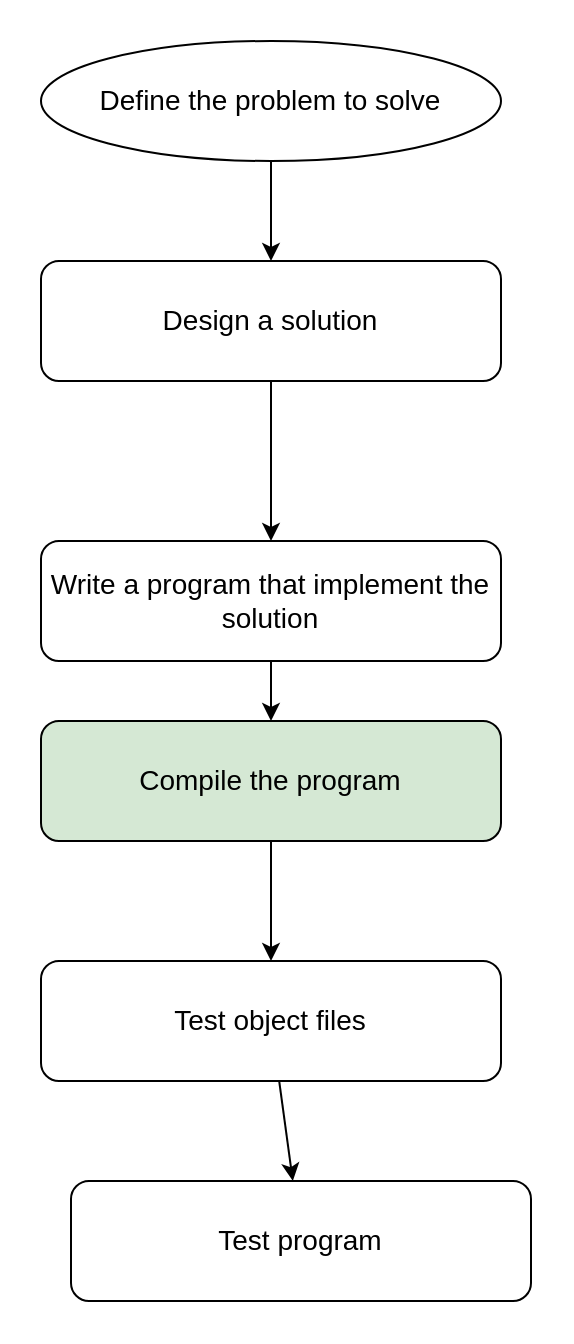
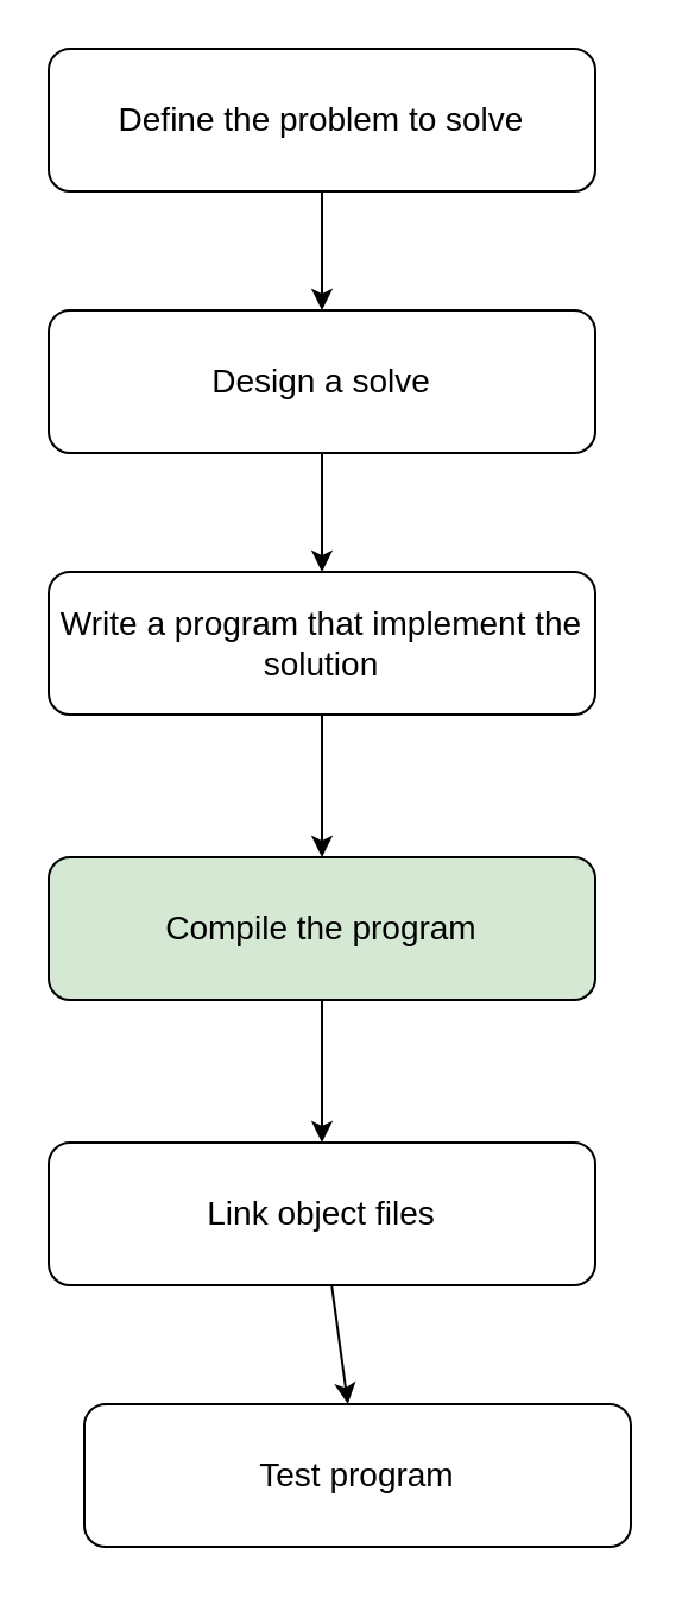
  <mxCell id="0" />
  <mxCell id="1" parent="0" />
  <mxCell id="2" value="" style="edgeStyle=none;html=1;" edge="1" parent="1" source="3" target="5"><mxGeometry relative="1" as="geometry" /></mxCell>
- <mxCell id="3" value="&lt;font style=&quot;font-size: 14px;&quot;&gt;Define the problem to solve&lt;/font&gt;" style="ellipse;whiteSpace=wrap;html=1;" vertex="1" parent="1"><mxGeometry x="20" y="20" width="230" height="60" as="geometry" /></mxCell>
+ <mxCell id="3" value="&lt;font style=&quot;font-size: 14px;&quot;&gt;Define the problem to solve&lt;/font&gt;" style="rounded=1;whiteSpace=wrap;html=1;" vertex="1" parent="1"><mxGeometry x="20" y="20" width="230" height="60" as="geometry" /></mxCell>
  <mxCell id="4" value="" style="edgeStyle=none;html=1;" edge="1" parent="1" source="5" target="7"><mxGeometry relative="1" as="geometry" /></mxCell>
- <mxCell id="5" value="&lt;font style=&quot;font-size: 14px;&quot;&gt;Design a solution&lt;/font&gt;" style="whiteSpace=wrap;html=1;rounded=1;" vertex="1" parent="1"><mxGeometry x="20" y="130" width="230" height="60" as="geometry" /></mxCell>
+ <mxCell id="5" value="&lt;font style=&quot;font-size: 14px;&quot;&gt;Design a solve&lt;/font&gt;" style="whiteSpace=wrap;html=1;rounded=1;" vertex="1" parent="1"><mxGeometry x="20" y="130" width="230" height="60" as="geometry" /></mxCell>
  <mxCell id="6" value="" style="edgeStyle=none;html=1;" edge="1" parent="1" source="7" target="9"><mxGeometry relative="1" as="geometry" /></mxCell>
- <mxCell id="7" value="&lt;font style=&quot;font-size: 14px;&quot;&gt;Write a program that implement the solution&lt;/font&gt;" style="whiteSpace=wrap;html=1;rounded=1;" vertex="1" parent="1"><mxGeometry x="20" y="270" width="230" height="60" as="geometry" /></mxCell>
+ <mxCell id="7" value="&lt;font style=&quot;font-size: 14px;&quot;&gt;Write a program that implement the solution&lt;/font&gt;" style="whiteSpace=wrap;html=1;rounded=1;" vertex="1" parent="1"><mxGeometry x="20" y="240" width="230" height="60" as="geometry" /></mxCell>
  <mxCell id="8" value="" style="edgeStyle=none;html=1;" edge="1" parent="1" source="9" target="11"><mxGeometry relative="1" as="geometry" /></mxCell>
  <mxCell id="9" value="&lt;font style=&quot;font-size: 14px;&quot;&gt;Compile the program&lt;/font&gt;" style="whiteSpace=wrap;html=1;rounded=1;fillColor=#d5e8d4;" vertex="1" parent="1"><mxGeometry x="20" y="360" width="230" height="60" as="geometry" /></mxCell>
  <mxCell id="10" value="" style="edgeStyle=none;html=1;" edge="1" parent="1" source="11" target="12"><mxGeometry relative="1" as="geometry" /></mxCell>
- <mxCell id="11" value="&lt;font style=&quot;font-size: 14px;&quot;&gt;Test object files&lt;/font&gt;" style="whiteSpace=wrap;html=1;rounded=1;" vertex="1" parent="1"><mxGeometry x="20" y="480" width="230" height="60" as="geometry" /></mxCell>
+ <mxCell id="11" value="&lt;font style=&quot;font-size: 14px;&quot;&gt;Link object files&lt;/font&gt;" style="whiteSpace=wrap;html=1;rounded=1;" vertex="1" parent="1"><mxGeometry x="20" y="480" width="230" height="60" as="geometry" /></mxCell>
  <mxCell id="12" value="&lt;font style=&quot;font-size: 14px;&quot;&gt;Test program&lt;/font&gt;" style="whiteSpace=wrap;html=1;rounded=1;" vertex="1" parent="1"><mxGeometry x="35" y="590" width="230" height="60" as="geometry" /></mxCell>
